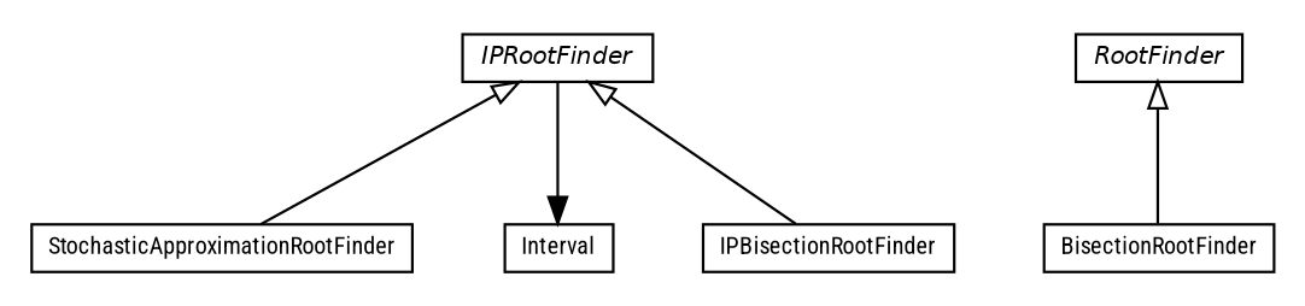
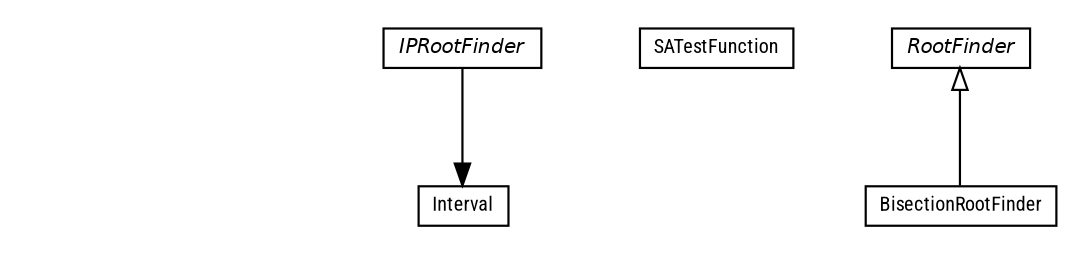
  digraph {
    fontname="Roboto Condensed"
    nodesep=0.25
    ranksep=0.5
    node [fontcolor=black fontname="Roboto Condensed" fontsize=9.0 shape=plaintext]
    edge [arrowtail=empty dir=back fontname="Roboto Condensed" fontsize=10 headport=p labelfontname=Helvetica labelfontsize=10 tailport=p]
-   n1 [label=<<table title="jsl.utilities.rootfinding.StochasticApproximationRootFinder" border="0" cellborder="1" cellspacing="0" cellpadding="2" port="p" href="./StochasticApproximationRootFinder.html"> 		<tr><td><table border="0" cellspacing="0" cellpadding="1"> <tr><td align="center" balign="center"> StochasticApproximationRootFinder </td></tr> 		</table></td></tr> 		</table>>]
+   n2 [label=<<table title="jsl.utilities.rootfinding.SATestFunction" border="0" cellborder="1" cellspacing="0" cellpadding="2" port="p" href="./SATestFunction.html"> 		<tr><td><table border="0" cellspacing="0" cellpadding="1"> <tr><td align="center" balign="center"> SATestFunction </td></tr> 		</table></td></tr> 		</table>>]
    n3 [label=<<table title="jsl.utilities.rootfinding.RootFinder" border="0" cellborder="1" cellspacing="0" cellpadding="2" port="p" href="./RootFinder.html"> 		<tr><td><table border="0" cellspacing="0" cellpadding="1"> <tr><td align="center" balign="center"><font face="Helvetica-Oblique"> RootFinder </font></td></tr> 		</table></td></tr> 		</table>>]
    n4 [label=<<table title="jsl.utilities.rootfinding.BisectionRootFinder" border="0" cellborder="1" cellspacing="0" cellpadding="2" port="p" href="./BisectionRootFinder.html"> 		<tr><td><table border="0" cellspacing="0" cellpadding="1"> <tr><td align="center" balign="center"> BisectionRootFinder </td></tr> 		</table></td></tr> 		</table>>]
    n5 [label=<<table title="jsl.utilities.rootfinding.Interval" border="0" cellborder="1" cellspacing="0" cellpadding="2" port="p" href="./Interval.html"> 		<tr><td><table border="0" cellspacing="0" cellpadding="1"> <tr><td align="center" balign="center"> Interval </td></tr> 		</table></td></tr> 		</table>>]
    n6 [label=<<table title="jsl.utilities.rootfinding.IPRootFinder" border="0" cellborder="1" cellspacing="0" cellpadding="2" port="p" href="./IPRootFinder.html"> 		<tr><td><table border="0" cellspacing="0" cellpadding="1"> <tr><td align="center" balign="center"><font face="Helvetica-Oblique"> IPRootFinder </font></td></tr> 		</table></td></tr> 		</table>>]
-   n7 [label=<<table title="jsl.utilities.rootfinding.IPBisectionRootFinder" border="0" cellborder="1" cellspacing="0" cellpadding="2" port="p" href="./IPBisectionRootFinder.html"> 		<tr><td><table border="0" cellspacing="0" cellpadding="1"> <tr><td align="center" balign="center"> IPBisectionRootFinder </td></tr> 		</table></td></tr> 		</table>>]
    n3 -> n4
-   n6 -> n1
    n6 -> n5 [arrowhead=normal color=black fontcolor=black fontsize=10.0 arrowtail="" dir=""]
-   n6 -> n7
  }
